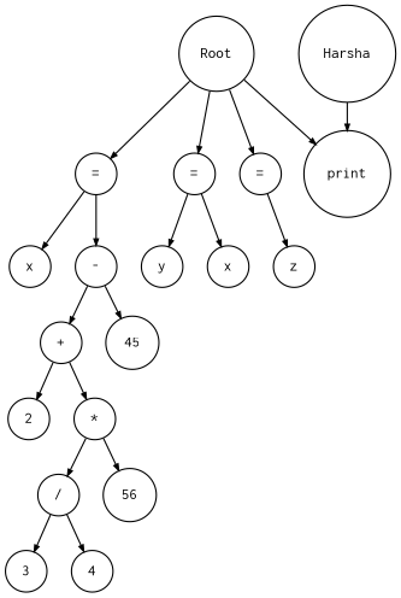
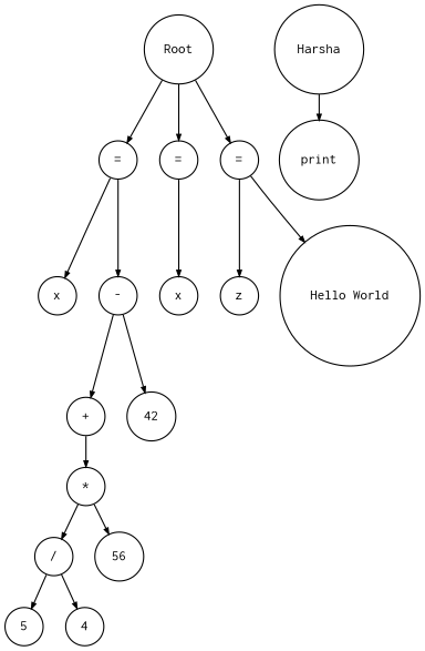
  digraph {
    ranksep=.3
    node [fontname=Courier fontsize=12 shape=circle]
    edge [arrowsize=.5]
    n1 [height=.1 label=Root]
    n2 [height=.1 label="="]
    n3 [height=.1 label="="]
    n4 [height=.1 label="="]
    n5 [height=.1 label=print]
    n6 [height=.1 label=x]
    n7 [height=.1 label="-"]
-   n8 [height=.1 label=y]
    n9 [height=.1 label=x]
    n10 [height=.1 label=z]
+   n11 [height=.1 label="Hello World"]
    n12 [height=.1 label="+"]
-   n13 [height=.1 label=45]
-   n14 [height=.1 label=2]
+   n13 [height=.1 label=42]
    n15 [height=.1 label="*"]
    n16 [height=.1 label="/"]
    n17 [height=.1 label=56]
-   n18 [height=.1 label=3]
+   n18 [height=.1 label=5]
    n19 [height=.1 label=4]
    n20 [height=.1 label=Harsha]
    n1 -> n2
    n1 -> n3
    n1 -> n4
-   n1 -> n5
    n2 -> n6
    n2 -> n7
-   n3 -> n8
    n3 -> n9
    n4 -> n10
+   n4 -> n11
    n7 -> n12
    n7 -> n13
-   n12 -> n14
    n12 -> n15
    n15 -> n16
    n15 -> n17
    n16 -> n18
    n16 -> n19
    n20 -> n5
  }
